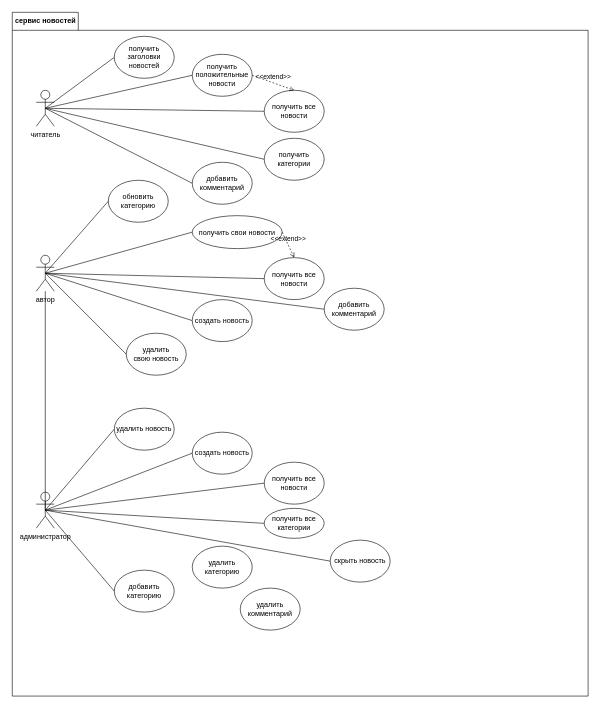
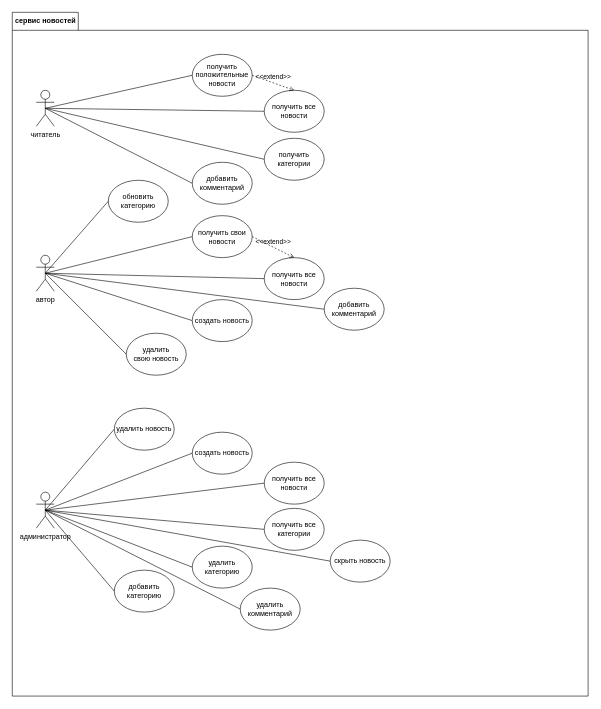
  <mxCell id="0" />
  <mxCell id="1" parent="0" />
  <mxCell id="2" value="сервис новостей" style="shape=folder;fontStyle=1;tabWidth=110;tabHeight=30;tabPosition=left;html=1;boundedLbl=1;labelInHeader=1;container=1;collapsible=0;recursiveResize=0;" vertex="1" parent="1"><mxGeometry x="20" y="20" width="960" height="1140" as="geometry" /></mxCell>
  <mxCell id="3" value="автор" style="shape=umlActor;verticalLabelPosition=bottom;verticalAlign=top;html=1;outlineConnect=0;" vertex="1" parent="2"><mxGeometry x="40" y="405" width="30" height="60" as="geometry" /></mxCell>
  <mxCell id="4" value="администратор" style="shape=umlActor;verticalLabelPosition=bottom;verticalAlign=top;html=1;outlineConnect=0;" vertex="1" parent="2"><mxGeometry x="40" y="800" width="30" height="60" as="geometry" /></mxCell>
- <mxCell id="5" value="получить заголовки новостей" style="ellipse;whiteSpace=wrap;html=1;" vertex="1" parent="2"><mxGeometry x="170" y="40" width="100" height="70" as="geometry" /></mxCell>
- <mxCell id="6" value="получить свои новости" style="ellipse;whiteSpace=wrap;html=1;" vertex="1" parent="2"><mxGeometry x="300" y="339" width="150" height="55" as="geometry" /></mxCell>
+ <mxCell id="6" value="получить свои новости" style="ellipse;whiteSpace=wrap;html=1;" vertex="1" parent="2"><mxGeometry x="300" y="339" width="100" height="70" as="geometry" /></mxCell>
  <mxCell id="7" value="создать новость" style="ellipse;whiteSpace=wrap;html=1;" vertex="1" parent="2"><mxGeometry x="300" y="479" width="100" height="70" as="geometry" /></mxCell>
  <mxCell id="8" value="удалить свою&amp;nbsp;новость" style="ellipse;whiteSpace=wrap;html=1;" vertex="1" parent="2"><mxGeometry x="190" y="535" width="100" height="70" as="geometry" /></mxCell>
  <mxCell id="9" value="получить категории" style="ellipse;whiteSpace=wrap;html=1;" vertex="1" parent="2"><mxGeometry x="420" y="210" width="100" height="70" as="geometry" /></mxCell>
  <mxCell id="10" value="обновить категорию" style="ellipse;whiteSpace=wrap;html=1;" vertex="1" parent="2"><mxGeometry x="160" y="280" width="100" height="70" as="geometry" /></mxCell>
  <mxCell id="11" value="получить положительные новости" style="ellipse;whiteSpace=wrap;html=1;" vertex="1" parent="2"><mxGeometry x="300" y="70" width="100" height="70" as="geometry" /></mxCell>
  <mxCell id="12" value="получить все новости" style="ellipse;whiteSpace=wrap;html=1;" vertex="1" parent="2"><mxGeometry x="420" y="130" width="100" height="70" as="geometry" /></mxCell>
  <mxCell id="13" value="удалить новость" style="ellipse;whiteSpace=wrap;html=1;" vertex="1" parent="2"><mxGeometry x="170" y="660" width="100" height="70" as="geometry" /></mxCell>
  <mxCell id="14" value="создать новость" style="ellipse;whiteSpace=wrap;html=1;" vertex="1" parent="2"><mxGeometry x="300" y="700" width="100" height="70" as="geometry" /></mxCell>
- <mxCell id="15" value="получить все категории" style="ellipse;whiteSpace=wrap;html=1;" vertex="1" parent="2"><mxGeometry x="420" y="827" width="100" height="50" as="geometry" /></mxCell>
+ <mxCell id="15" value="получить все категории" style="ellipse;whiteSpace=wrap;html=1;" vertex="1" parent="2"><mxGeometry x="420" y="827" width="100" height="70" as="geometry" /></mxCell>
  <mxCell id="16" value="получить все новости" style="ellipse;whiteSpace=wrap;html=1;" vertex="1" parent="2"><mxGeometry x="420" y="750" width="100" height="70" as="geometry" /></mxCell>
  <mxCell id="17" value="удалить категорию" style="ellipse;whiteSpace=wrap;html=1;" vertex="1" parent="2"><mxGeometry x="300" y="890" width="100" height="70" as="geometry" /></mxCell>
  <mxCell id="18" value="добавить категорию" style="ellipse;whiteSpace=wrap;html=1;" vertex="1" parent="2"><mxGeometry x="170" y="930" width="100" height="70" as="geometry" /></mxCell>
  <mxCell id="19" value="" style="endArrow=none;html=1;exitX=0.5;exitY=0.5;exitDx=0;exitDy=0;exitPerimeter=0;entryX=0;entryY=0.5;entryDx=0;entryDy=0;" edge="1" parent="2" source="3" target="10"><mxGeometry width="50" height="50" relative="1" as="geometry"><mxPoint x="65" y="160" as="sourcePoint" /><mxPoint x="430" y="255.0" as="targetPoint" /></mxGeometry></mxCell>
  <mxCell id="20" value="" style="endArrow=none;html=1;exitX=0.5;exitY=0.5;exitDx=0;exitDy=0;exitPerimeter=0;entryX=0;entryY=0.5;entryDx=0;entryDy=0;" edge="1" parent="2" source="3" target="6"><mxGeometry width="50" height="50" relative="1" as="geometry"><mxPoint x="65" y="400" as="sourcePoint" /><mxPoint x="170" y="325.0" as="targetPoint" /></mxGeometry></mxCell>
  <mxCell id="21" value="" style="endArrow=none;html=1;exitX=0.5;exitY=0.5;exitDx=0;exitDy=0;exitPerimeter=0;entryX=0;entryY=0.5;entryDx=0;entryDy=0;" edge="1" parent="2" source="3" target="7"><mxGeometry width="50" height="50" relative="1" as="geometry"><mxPoint x="75" y="410" as="sourcePoint" /><mxPoint x="180" y="335.0" as="targetPoint" /></mxGeometry></mxCell>
  <mxCell id="22" value="" style="endArrow=none;html=1;exitX=0.5;exitY=0.5;exitDx=0;exitDy=0;exitPerimeter=0;entryX=0;entryY=0.5;entryDx=0;entryDy=0;" edge="1" parent="2" source="3" target="8"><mxGeometry width="50" height="50" relative="1" as="geometry"><mxPoint x="65" y="400" as="sourcePoint" /><mxPoint x="440" y="445" as="targetPoint" /></mxGeometry></mxCell>
  <mxCell id="23" value="получить все новости" style="ellipse;whiteSpace=wrap;html=1;" vertex="1" parent="2"><mxGeometry x="420" y="409" width="100" height="70" as="geometry" /></mxCell>
  <mxCell id="24" value="" style="endArrow=none;html=1;exitX=0.5;exitY=0.5;exitDx=0;exitDy=0;exitPerimeter=0;entryX=0;entryY=0.5;entryDx=0;entryDy=0;" edge="1" parent="2" source="3" target="23"><mxGeometry width="50" height="50" relative="1" as="geometry"><mxPoint x="290" y="560" as="sourcePoint" /><mxPoint x="340" y="510" as="targetPoint" /></mxGeometry></mxCell>
  <mxCell id="25" value="" style="endArrow=none;html=1;entryX=0;entryY=0.5;entryDx=0;entryDy=0;exitX=0.5;exitY=0.5;exitDx=0;exitDy=0;exitPerimeter=0;" edge="1" parent="2" source="4" target="13"><mxGeometry width="50" height="50" relative="1" as="geometry"><mxPoint x="280" y="810" as="sourcePoint" /><mxPoint x="330" y="760" as="targetPoint" /></mxGeometry></mxCell>
  <mxCell id="26" value="" style="endArrow=none;html=1;entryX=0;entryY=0.5;entryDx=0;entryDy=0;exitX=0.5;exitY=0.5;exitDx=0;exitDy=0;exitPerimeter=0;" edge="1" parent="2" source="4" target="14"><mxGeometry width="50" height="50" relative="1" as="geometry"><mxPoint x="80" y="822.391" as="sourcePoint" /><mxPoint x="180.0" y="705" as="targetPoint" /></mxGeometry></mxCell>
  <mxCell id="27" value="" style="endArrow=none;html=1;entryX=0;entryY=0.5;entryDx=0;entryDy=0;exitX=0.5;exitY=0.5;exitDx=0;exitDy=0;exitPerimeter=0;" edge="1" parent="2" source="4" target="16"><mxGeometry width="50" height="50" relative="1" as="geometry"><mxPoint x="60" y="830" as="sourcePoint" /><mxPoint x="180.0" y="705" as="targetPoint" /></mxGeometry></mxCell>
  <mxCell id="28" value="" style="endArrow=none;html=1;entryX=0;entryY=0.5;entryDx=0;entryDy=0;exitX=0.5;exitY=0.5;exitDx=0;exitDy=0;exitPerimeter=0;" edge="1" parent="2" source="4" target="15"><mxGeometry width="50" height="50" relative="1" as="geometry"><mxPoint x="65" y="840" as="sourcePoint" /><mxPoint x="430.0" y="795" as="targetPoint" /></mxGeometry></mxCell>
- <mxCell id="29" value="" style="endArrow=none;html=1;exitX=0.5;exitY=0.5;exitDx=0;exitDy=0;exitPerimeter=0;" edge="1" parent="2" source="4" target="3"><mxGeometry width="50" height="50" relative="1" as="geometry"><mxPoint x="65" y="840" as="sourcePoint" /><mxPoint x="430.0" y="872" as="targetPoint" /></mxGeometry></mxCell>
+ <mxCell id="29" value="" style="endArrow=none;html=1;entryX=0;entryY=0.5;entryDx=0;entryDy=0;exitX=0.5;exitY=0.5;exitDx=0;exitDy=0;exitPerimeter=0;" edge="1" parent="2" source="4" target="17"><mxGeometry width="50" height="50" relative="1" as="geometry"><mxPoint x="65" y="840" as="sourcePoint" /><mxPoint x="430.0" y="872" as="targetPoint" /></mxGeometry></mxCell>
  <mxCell id="30" value="" style="endArrow=none;html=1;entryX=0;entryY=0.5;entryDx=0;entryDy=0;exitX=0.5;exitY=0.5;exitDx=0;exitDy=0;exitPerimeter=0;" edge="1" parent="2" source="4" target="18"><mxGeometry width="50" height="50" relative="1" as="geometry"><mxPoint x="65" y="840" as="sourcePoint" /><mxPoint x="310.0" y="935" as="targetPoint" /></mxGeometry></mxCell>
  <mxCell id="31" value="&amp;lt;&amp;lt;extend&amp;gt;&amp;gt;" style="html=1;verticalAlign=bottom;labelBackgroundColor=none;endArrow=open;endFill=0;dashed=1;exitX=1;exitY=0.5;exitDx=0;exitDy=0;entryX=0.5;entryY=0;entryDx=0;entryDy=0;" edge="1" parent="2" source="11" target="12"><mxGeometry width="160" relative="1" as="geometry"><mxPoint x="220" y="190" as="sourcePoint" /><mxPoint x="380" y="190" as="targetPoint" /></mxGeometry></mxCell>
  <mxCell id="32" value="&amp;lt;&amp;lt;extend&amp;gt;&amp;gt;" style="html=1;verticalAlign=bottom;labelBackgroundColor=none;endArrow=open;endFill=0;dashed=1;exitX=1;exitY=0.5;exitDx=0;exitDy=0;entryX=0.5;entryY=0;entryDx=0;entryDy=0;" edge="1" parent="2" source="6" target="23"><mxGeometry width="160" relative="1" as="geometry"><mxPoint x="410" y="115" as="sourcePoint" /><mxPoint x="480" y="140.0" as="targetPoint" /></mxGeometry></mxCell>
  <mxCell id="33" value="добавить комментарий&lt;span style=&quot;color: rgba(0 , 0 , 0 , 0) ; font-family: monospace ; font-size: 0px&quot;&gt;%3CmxGraphModel%3E%3Croot%3E%3CmxCell%20id%3D%220%22%2F%3E%3CmxCell%20id%3D%221%22%20parent%3D%220%22%2F%3E%3CmxCell%20id%3D%222%22%20value%3D%22%D1%81%D0%BE%D0%B7%D0%B4%D0%B0%D1%82%D1%8C%20%D0%BD%D0%BE%D0%B2%D0%BE%D1%81%D1%82%D1%8C%22%20style%3D%22ellipse%3BwhiteSpace%3Dwrap%3Bhtml%3D1%3B%22%20vertex%3D%221%22%20parent%3D%221%22%3E%3CmxGeometry%20x%3D%22380%22%20y%3D%22519%22%20width%3D%22100%22%20height%3D%2270%22%20as%3D%22geometry%22%2F%3E%3C%2FmxCell%3E%3C%2Froot%3E%3C%2FmxGraphModel%3E&lt;/span&gt;" style="ellipse;whiteSpace=wrap;html=1;" vertex="1" parent="2"><mxGeometry x="520" y="460" width="100" height="70" as="geometry" /></mxCell>
  <mxCell id="34" value="добавить комментарий&lt;span style=&quot;color: rgba(0 , 0 , 0 , 0) ; font-family: monospace ; font-size: 0px&quot;&gt;%3CmxGraphModel%3E%3Croot%3E%3CmxCell%20id%3D%220%22%2F%3E%3CmxCell%20id%3D%221%22%20parent%3D%220%22%2F%3E%3CmxCell%20id%3D%222%22%20value%3D%22%D1%81%D0%BE%D0%B7%D0%B4%D0%B0%D1%82%D1%8C%20%D0%BD%D0%BE%D0%B2%D0%BE%D1%81%D1%82%D1%8C%22%20style%3D%22ellipse%3BwhiteSpace%3Dwrap%3Bhtml%3D1%3B%22%20vertex%3D%221%22%20parent%3D%221%22%3E%3CmxGeometry%20x%3D%22380%22%20y%3D%22519%22%20width%3D%22100%22%20height%3D%2270%22%20as%3D%22geometry%22%2F%3E%3C%2FmxCell%3E%3C%2Froot%3E%3C%2FmxGraphModel%3E&lt;/span&gt;" style="ellipse;whiteSpace=wrap;html=1;" vertex="1" parent="2"><mxGeometry x="300" y="250" width="100" height="70" as="geometry" /></mxCell>
  <mxCell id="35" value="" style="endArrow=none;html=1;exitX=0.5;exitY=0.5;exitDx=0;exitDy=0;exitPerimeter=0;entryX=0;entryY=0.5;entryDx=0;entryDy=0;" edge="1" parent="2" source="3" target="33"><mxGeometry width="50" height="50" relative="1" as="geometry"><mxPoint x="65" y="445.0" as="sourcePoint" /><mxPoint x="310" y="524" as="targetPoint" /></mxGeometry></mxCell>
  <mxCell id="36" value="скрыть новость" style="ellipse;whiteSpace=wrap;html=1;" vertex="1" parent="2"><mxGeometry x="530" y="880" width="100" height="70" as="geometry" /></mxCell>
  <mxCell id="37" value="" style="endArrow=none;html=1;entryX=0;entryY=0.5;entryDx=0;entryDy=0;exitX=0.5;exitY=0.5;exitDx=0;exitDy=0;exitPerimeter=0;" edge="1" parent="2" source="4" target="36"><mxGeometry width="50" height="50" relative="1" as="geometry"><mxPoint x="65" y="840" as="sourcePoint" /><mxPoint x="430" y="872" as="targetPoint" /></mxGeometry></mxCell>
  <mxCell id="38" value="удалить комментарий" style="ellipse;whiteSpace=wrap;html=1;" vertex="1" parent="2"><mxGeometry x="380" y="960" width="100" height="70" as="geometry" /></mxCell>
+ <mxCell id="39" value="" style="endArrow=none;html=1;entryX=0;entryY=0.5;entryDx=0;entryDy=0;exitX=0.5;exitY=0.5;exitDx=0;exitDy=0;exitPerimeter=0;" edge="1" parent="2" source="4" target="38"><mxGeometry width="50" height="50" relative="1" as="geometry"><mxPoint x="65" y="840" as="sourcePoint" /><mxPoint x="540" y="925" as="targetPoint" /></mxGeometry></mxCell>
  <mxCell id="40" value="читатель" style="shape=umlActor;verticalLabelPosition=bottom;verticalAlign=top;html=1;outlineConnect=0;" vertex="1" parent="1"><mxGeometry x="60" y="150" width="30" height="60" as="geometry" /></mxCell>
- <mxCell id="41" value="" style="endArrow=none;html=1;exitX=0.5;exitY=0.5;exitDx=0;exitDy=0;exitPerimeter=0;entryX=0;entryY=0.5;entryDx=0;entryDy=0;" edge="1" parent="1" source="40" target="5"><mxGeometry width="50" height="50" relative="1" as="geometry"><mxPoint x="380" y="370" as="sourcePoint" /><mxPoint x="430" y="320" as="targetPoint" /></mxGeometry></mxCell>
  <mxCell id="42" value="" style="endArrow=none;html=1;exitX=0.5;exitY=0.5;exitDx=0;exitDy=0;exitPerimeter=0;entryX=0;entryY=0.5;entryDx=0;entryDy=0;" edge="1" parent="1" source="40" target="11"><mxGeometry width="50" height="50" relative="1" as="geometry"><mxPoint x="85" y="180" as="sourcePoint" /><mxPoint x="200" y="105" as="targetPoint" /></mxGeometry></mxCell>
  <mxCell id="43" value="" style="endArrow=none;html=1;exitX=0.5;exitY=0.5;exitDx=0;exitDy=0;exitPerimeter=0;entryX=0;entryY=0.5;entryDx=0;entryDy=0;" edge="1" parent="1" source="40" target="12"><mxGeometry width="50" height="50" relative="1" as="geometry"><mxPoint x="85" y="180" as="sourcePoint" /><mxPoint x="330" y="135" as="targetPoint" /></mxGeometry></mxCell>
  <mxCell id="44" value="" style="endArrow=none;html=1;exitX=0.5;exitY=0.5;exitDx=0;exitDy=0;exitPerimeter=0;entryX=0;entryY=0.5;entryDx=0;entryDy=0;" edge="1" parent="1" source="40" target="9"><mxGeometry width="50" height="50" relative="1" as="geometry"><mxPoint x="85" y="180" as="sourcePoint" /><mxPoint x="450" y="195" as="targetPoint" /></mxGeometry></mxCell>
  <mxCell id="45" value="" style="endArrow=none;html=1;exitX=0.5;exitY=0.5;exitDx=0;exitDy=0;exitPerimeter=0;entryX=0;entryY=0.5;entryDx=0;entryDy=0;" edge="1" parent="1" source="40" target="34"><mxGeometry width="50" height="50" relative="1" as="geometry"><mxPoint x="85" y="190" as="sourcePoint" /><mxPoint x="450" y="275" as="targetPoint" /></mxGeometry></mxCell>
